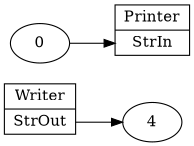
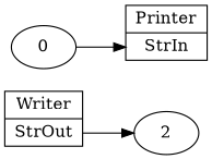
  digraph {
    rankdir=LR
    n1 [label="Writer|<StrOut>StrOut" shape=record]
-   n2 [label=4]
+   n2 [label=2]
    n3 [label=0]
    n4 [label="Printer|<StrIn>StrIn" shape=record]
    n1 -> n2 [tailport=StrOut]
    n3 -> n4 [headport=StrIn]
  }
